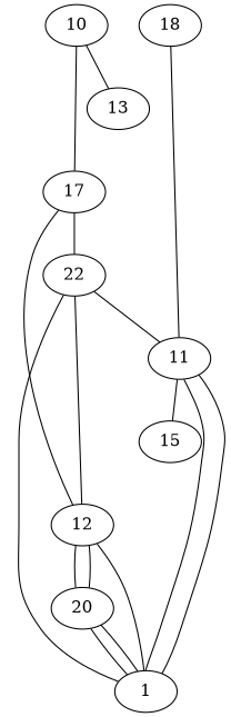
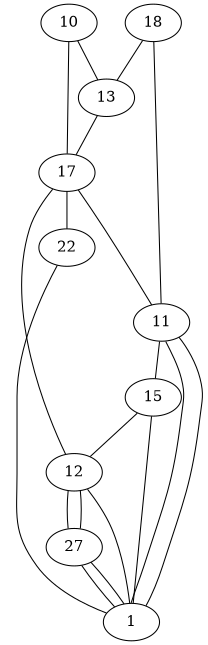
  graph {
    10
    13
    17
    11
    1
    15
    22
    12
-   20
+   20 [label=27]
    18
    10 -- 13
+   13 -- 17
    17 -- 10
    17 -- 22
    11 -- 1
    11 -- 1
    11 -- 15
-   22 -- 12
-   22 -- 11
+   15 -- 1
+   15 -- 12
+   17 -- 11
    22 -- 1
    12 -- 17
    12 -- 1
    12 -- 20
    20 -- 1
    20 -- 1
    20 -- 12
+   18 -- 13
    18 -- 11
  }
